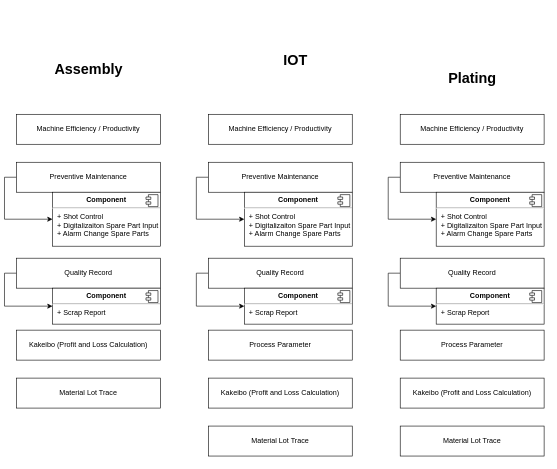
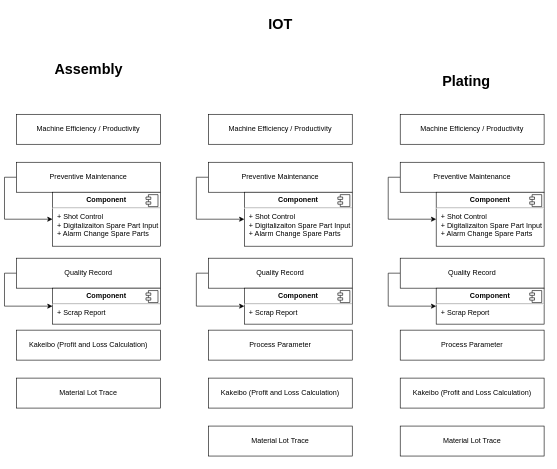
  <mxCell id="0" />
  <mxCell id="1" parent="0" />
- <mxCell id="2" value="IOT" style="text;strokeColor=none;fillColor=none;html=1;fontSize=24;fontStyle=1;verticalAlign=middle;align=center;" vertex="1" parent="1"><mxGeometry x="435" y="80" width="100" height="40" as="geometry" /></mxCell>
+ <mxCell id="2" value="IOT" style="text;strokeColor=none;fillColor=none;html=1;fontSize=24;fontStyle=1;verticalAlign=middle;align=center;" vertex="1" parent="1"><mxGeometry x="410" y="20" width="100" height="40" as="geometry" /></mxCell>
  <mxCell id="3" value="Assembly" style="text;strokeColor=none;fillColor=none;html=1;fontSize=24;fontStyle=1;verticalAlign=middle;align=center;" vertex="1" parent="1"><mxGeometry x="90" y="95" width="100" height="40" as="geometry" /></mxCell>
- <mxCell id="4" value="Plating" style="text;strokeColor=none;fillColor=none;html=1;fontSize=24;fontStyle=1;verticalAlign=middle;align=center;" vertex="1" parent="1"><mxGeometry x="730" y="110" width="100" height="40" as="geometry" /></mxCell>
+ <mxCell id="4" value="Plating" style="text;strokeColor=none;fillColor=none;html=1;fontSize=24;fontStyle=1;verticalAlign=middle;align=center;" vertex="1" parent="1"><mxGeometry x="720" y="115" width="100" height="40" as="geometry" /></mxCell>
  <mxCell id="5" style="edgeStyle=orthogonalEdgeStyle;rounded=0;orthogonalLoop=1;jettySize=auto;html=1;exitX=0;exitY=0.5;exitDx=0;exitDy=0;entryX=0;entryY=0.5;entryDx=0;entryDy=0;" edge="1" parent="1" source="6" target="8"><mxGeometry relative="1" as="geometry" /></mxCell>
  <mxCell id="6" value="Preventive Maintenance" style="html=1;whiteSpace=wrap;" vertex="1" parent="1"><mxGeometry x="20" y="270" width="240" height="50" as="geometry" /></mxCell>
  <mxCell id="7" value="Machine Efficiency / Productivity" style="html=1;whiteSpace=wrap;" vertex="1" parent="1"><mxGeometry x="20" y="190" width="240" height="50" as="geometry" /></mxCell>
  <mxCell id="8" value="&lt;p style=&quot;margin:0px;margin-top:6px;text-align:center;&quot;&gt;&lt;b&gt;Component&lt;/b&gt;&lt;/p&gt;&lt;hr&gt;&lt;p style=&quot;margin:0px;margin-left:8px;&quot;&gt;+ Shot Control&lt;/p&gt;&lt;p style=&quot;margin:0px;margin-left:8px;&quot;&gt;+ Digitalizaiton Spare Part Input&lt;/p&gt;&lt;p style=&quot;margin:0px;margin-left:8px;&quot;&gt;+ Alarm Change Spare Parts&lt;/p&gt;" style="align=left;overflow=fill;html=1;dropTarget=0;whiteSpace=wrap;" vertex="1" parent="1"><mxGeometry x="80" y="320" width="180" height="90" as="geometry" /></mxCell>
  <mxCell id="9" value="" style="shape=component;jettyWidth=8;jettyHeight=4;" vertex="1" parent="8"><mxGeometry x="1" width="20" height="20" relative="1" as="geometry"><mxPoint x="-24" y="4" as="offset" /></mxGeometry></mxCell>
  <mxCell id="10" style="edgeStyle=orthogonalEdgeStyle;rounded=0;orthogonalLoop=1;jettySize=auto;html=1;exitX=0;exitY=0.5;exitDx=0;exitDy=0;entryX=0;entryY=0.5;entryDx=0;entryDy=0;" edge="1" parent="1" source="11" target="12"><mxGeometry relative="1" as="geometry" /></mxCell>
  <mxCell id="11" value="Quality Record" style="html=1;whiteSpace=wrap;" vertex="1" parent="1"><mxGeometry x="20" y="430" width="240" height="50" as="geometry" /></mxCell>
  <mxCell id="12" value="&lt;p style=&quot;margin:0px;margin-top:6px;text-align:center;&quot;&gt;&lt;b&gt;Component&lt;/b&gt;&lt;/p&gt;&lt;hr&gt;&lt;p style=&quot;margin:0px;margin-left:8px;&quot;&gt;+ Scrap Report&lt;/p&gt;" style="align=left;overflow=fill;html=1;dropTarget=0;whiteSpace=wrap;" vertex="1" parent="1"><mxGeometry x="80" y="480" width="180" height="60" as="geometry" /></mxCell>
  <mxCell id="13" value="" style="shape=component;jettyWidth=8;jettyHeight=4;" vertex="1" parent="12"><mxGeometry x="1" width="20" height="20" relative="1" as="geometry"><mxPoint x="-24" y="4" as="offset" /></mxGeometry></mxCell>
  <mxCell id="14" value="Kakeibo (Profit and Loss Calculation)" style="html=1;whiteSpace=wrap;" vertex="1" parent="1"><mxGeometry x="20" y="550" width="240" height="50" as="geometry" /></mxCell>
  <mxCell id="15" value="Material Lot Trace" style="html=1;whiteSpace=wrap;" vertex="1" parent="1"><mxGeometry x="20" y="630" width="240" height="50" as="geometry" /></mxCell>
  <mxCell id="16" style="edgeStyle=orthogonalEdgeStyle;rounded=0;orthogonalLoop=1;jettySize=auto;html=1;exitX=0;exitY=0.5;exitDx=0;exitDy=0;entryX=0;entryY=0.5;entryDx=0;entryDy=0;" edge="1" parent="1" source="17" target="19"><mxGeometry relative="1" as="geometry" /></mxCell>
  <mxCell id="17" value="Preventive Maintenance" style="html=1;whiteSpace=wrap;" vertex="1" parent="1"><mxGeometry x="340" y="270" width="240" height="50" as="geometry" /></mxCell>
  <mxCell id="18" value="Machine Efficiency / Productivity" style="html=1;whiteSpace=wrap;" vertex="1" parent="1"><mxGeometry x="340" y="190" width="240" height="50" as="geometry" /></mxCell>
  <mxCell id="19" value="&lt;p style=&quot;margin:0px;margin-top:6px;text-align:center;&quot;&gt;&lt;b&gt;Component&lt;/b&gt;&lt;/p&gt;&lt;hr&gt;&lt;p style=&quot;margin:0px;margin-left:8px;&quot;&gt;+ Shot Control&lt;/p&gt;&lt;p style=&quot;margin:0px;margin-left:8px;&quot;&gt;+ Digitalizaiton Spare Part Input&lt;/p&gt;&lt;p style=&quot;margin:0px;margin-left:8px;&quot;&gt;+ Alarm Change Spare Parts&lt;/p&gt;" style="align=left;overflow=fill;html=1;dropTarget=0;whiteSpace=wrap;" vertex="1" parent="1"><mxGeometry x="400" y="320" width="180" height="90" as="geometry" /></mxCell>
  <mxCell id="20" value="" style="shape=component;jettyWidth=8;jettyHeight=4;" vertex="1" parent="19"><mxGeometry x="1" width="20" height="20" relative="1" as="geometry"><mxPoint x="-24" y="4" as="offset" /></mxGeometry></mxCell>
  <mxCell id="21" style="edgeStyle=orthogonalEdgeStyle;rounded=0;orthogonalLoop=1;jettySize=auto;html=1;exitX=0;exitY=0.5;exitDx=0;exitDy=0;entryX=0;entryY=0.5;entryDx=0;entryDy=0;" edge="1" parent="1" source="22" target="23"><mxGeometry relative="1" as="geometry" /></mxCell>
  <mxCell id="22" value="Quality Record" style="html=1;whiteSpace=wrap;" vertex="1" parent="1"><mxGeometry x="340" y="430" width="240" height="50" as="geometry" /></mxCell>
  <mxCell id="23" value="&lt;p style=&quot;margin:0px;margin-top:6px;text-align:center;&quot;&gt;&lt;b&gt;Component&lt;/b&gt;&lt;/p&gt;&lt;hr&gt;&lt;p style=&quot;margin:0px;margin-left:8px;&quot;&gt;+ Scrap Report&lt;/p&gt;" style="align=left;overflow=fill;html=1;dropTarget=0;whiteSpace=wrap;" vertex="1" parent="1"><mxGeometry x="400" y="480" width="180" height="60" as="geometry" /></mxCell>
  <mxCell id="24" value="" style="shape=component;jettyWidth=8;jettyHeight=4;" vertex="1" parent="23"><mxGeometry x="1" width="20" height="20" relative="1" as="geometry"><mxPoint x="-24" y="4" as="offset" /></mxGeometry></mxCell>
  <mxCell id="25" value="Process Parameter" style="html=1;whiteSpace=wrap;" vertex="1" parent="1"><mxGeometry x="340" y="550" width="240" height="50" as="geometry" /></mxCell>
  <mxCell id="26" value="Material Lot Trace" style="html=1;whiteSpace=wrap;" vertex="1" parent="1"><mxGeometry x="340" y="710" width="240" height="50" as="geometry" /></mxCell>
  <mxCell id="27" value="Kakeibo (Profit and Loss Calculation)" style="html=1;whiteSpace=wrap;" vertex="1" parent="1"><mxGeometry x="340" y="630" width="240" height="50" as="geometry" /></mxCell>
  <mxCell id="28" style="edgeStyle=orthogonalEdgeStyle;rounded=0;orthogonalLoop=1;jettySize=auto;html=1;exitX=0;exitY=0.5;exitDx=0;exitDy=0;entryX=0;entryY=0.5;entryDx=0;entryDy=0;" edge="1" parent="1" source="29" target="31"><mxGeometry relative="1" as="geometry" /></mxCell>
  <mxCell id="29" value="Preventive Maintenance" style="html=1;whiteSpace=wrap;" vertex="1" parent="1"><mxGeometry x="660" y="270" width="240" height="50" as="geometry" /></mxCell>
  <mxCell id="30" value="Machine Efficiency / Productivity" style="html=1;whiteSpace=wrap;" vertex="1" parent="1"><mxGeometry x="660" y="190" width="240" height="50" as="geometry" /></mxCell>
  <mxCell id="31" value="&lt;p style=&quot;margin:0px;margin-top:6px;text-align:center;&quot;&gt;&lt;b&gt;Component&lt;/b&gt;&lt;/p&gt;&lt;hr&gt;&lt;p style=&quot;margin:0px;margin-left:8px;&quot;&gt;+ Shot Control&lt;/p&gt;&lt;p style=&quot;margin:0px;margin-left:8px;&quot;&gt;+ Digitalizaiton Spare Part Input&lt;/p&gt;&lt;p style=&quot;margin:0px;margin-left:8px;&quot;&gt;+ Alarm Change Spare Parts&lt;/p&gt;" style="align=left;overflow=fill;html=1;dropTarget=0;whiteSpace=wrap;" vertex="1" parent="1"><mxGeometry x="720" y="320" width="180" height="90" as="geometry" /></mxCell>
  <mxCell id="32" value="" style="shape=component;jettyWidth=8;jettyHeight=4;" vertex="1" parent="31"><mxGeometry x="1" width="20" height="20" relative="1" as="geometry"><mxPoint x="-24" y="4" as="offset" /></mxGeometry></mxCell>
  <mxCell id="33" style="edgeStyle=orthogonalEdgeStyle;rounded=0;orthogonalLoop=1;jettySize=auto;html=1;exitX=0;exitY=0.5;exitDx=0;exitDy=0;entryX=0;entryY=0.5;entryDx=0;entryDy=0;" edge="1" parent="1" source="34" target="35"><mxGeometry relative="1" as="geometry" /></mxCell>
  <mxCell id="34" value="Quality Record" style="html=1;whiteSpace=wrap;" vertex="1" parent="1"><mxGeometry x="660" y="430" width="240" height="50" as="geometry" /></mxCell>
  <mxCell id="35" value="&lt;p style=&quot;margin:0px;margin-top:6px;text-align:center;&quot;&gt;&lt;b&gt;Component&lt;/b&gt;&lt;/p&gt;&lt;hr&gt;&lt;p style=&quot;margin:0px;margin-left:8px;&quot;&gt;+ Scrap Report&lt;/p&gt;" style="align=left;overflow=fill;html=1;dropTarget=0;whiteSpace=wrap;" vertex="1" parent="1"><mxGeometry x="720" y="480" width="180" height="60" as="geometry" /></mxCell>
  <mxCell id="36" value="" style="shape=component;jettyWidth=8;jettyHeight=4;" vertex="1" parent="35"><mxGeometry x="1" width="20" height="20" relative="1" as="geometry"><mxPoint x="-24" y="4" as="offset" /></mxGeometry></mxCell>
  <mxCell id="37" value="Process Parameter" style="html=1;whiteSpace=wrap;" vertex="1" parent="1"><mxGeometry x="660" y="550" width="240" height="50" as="geometry" /></mxCell>
  <mxCell id="38" value="Material Lot Trace" style="html=1;whiteSpace=wrap;" vertex="1" parent="1"><mxGeometry x="660" y="710" width="240" height="50" as="geometry" /></mxCell>
  <mxCell id="39" value="Kakeibo (Profit and Loss Calculation)" style="html=1;whiteSpace=wrap;" vertex="1" parent="1"><mxGeometry x="660" y="630" width="240" height="50" as="geometry" /></mxCell>
